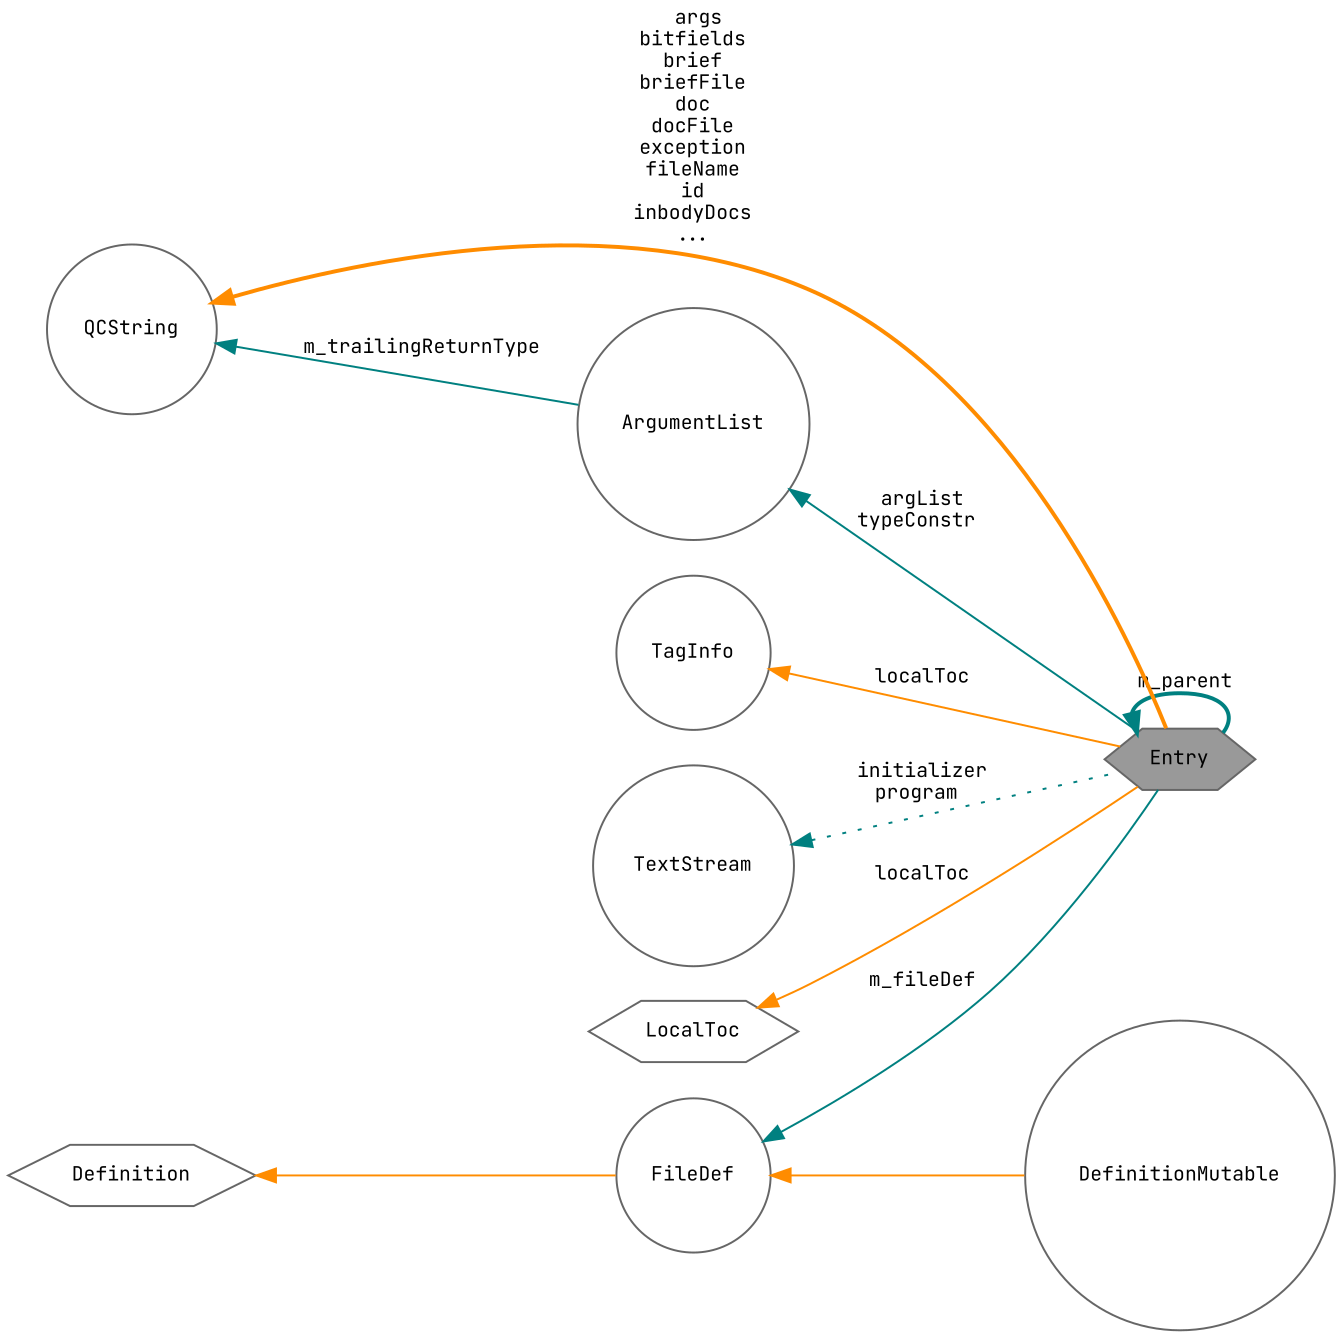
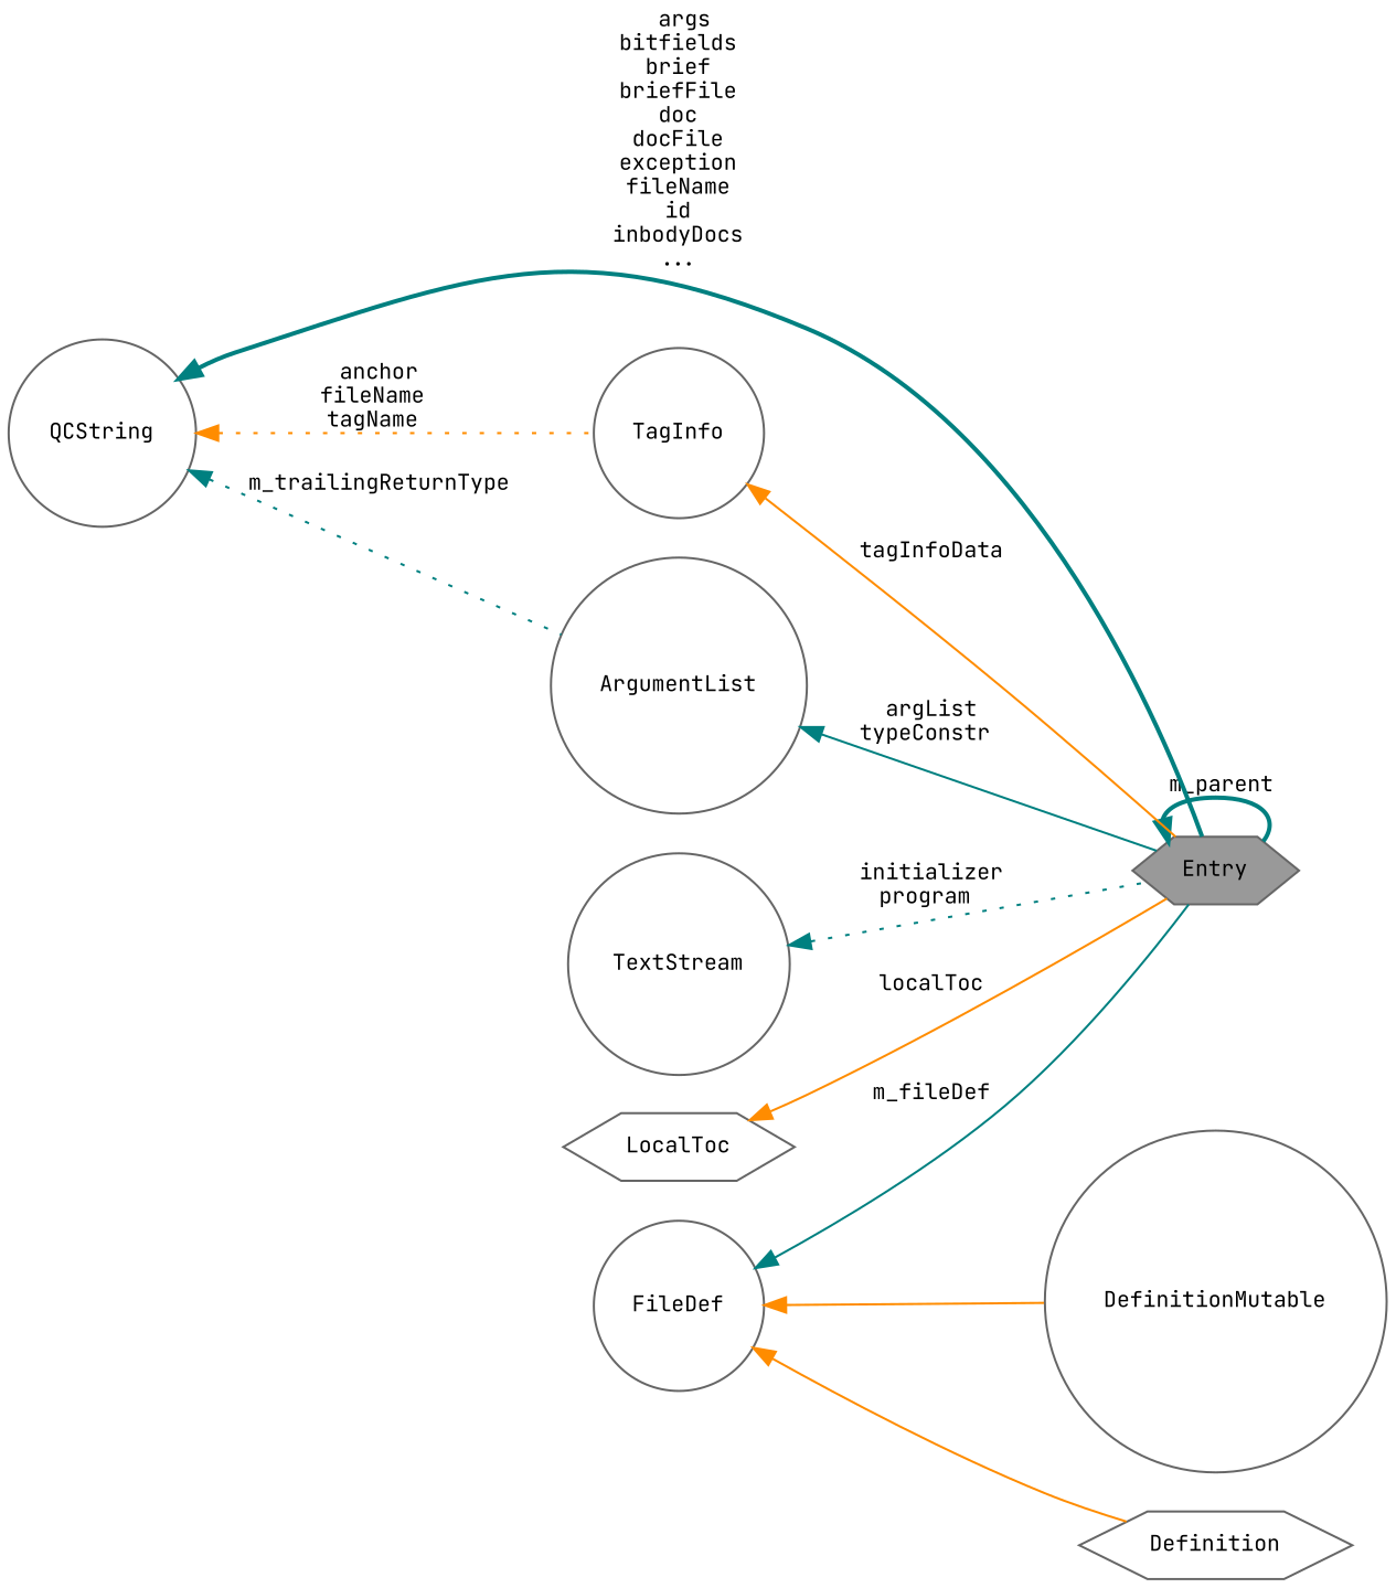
  digraph {
    fontname="JetBrains Mono"
    rankdir=LR
    node [color=gray40 fillcolor=white fontname="JetBrains Mono" fontsize=10 shape=circle style=filled]
    edge [color=darkorange dir=back fontname="JetBrains Mono" fontsize=10 labelfontname=Helvetica labelfontsize=10 style=solid]
    n1 [fillcolor=grey60 fontcolor=black height=0.2 label=Entry shape=hexagon width=0.4]
    n2 [height=0.2 label=QCString width=0.4]
    n3 [height=0.2 label=TagInfo width=0.4]
    n4 [height=0.2 label=ArgumentList width=0.4]
    n5 [height=0.2 label=TextStream width=0.4]
    n6 [height=0.2 label=LocalToc shape=hexagon width=0.4]
    n7 [height=0.2 label=FileDef width=0.4]
    n8 [height=0.2 label=DefinitionMutable width=0.4]
    n9 [height=0.2 label=Definition shape=hexagon width=0.4]
    n1 -> n1 [color=teal label=" m_parent" style=bold]
-   n2 -> n1 [label=" args\nbitfields\nbrief\nbriefFile\ndoc\ndocFile\nexception\nfileName\nid\ninbodyDocs\n..." style=bold]
-   n2 -> n4 [color=teal label=" m_trailingReturnType"]
-   n3 -> n1 [label=" localToc"]
+   n2 -> n1 [color=teal label=" args\nbitfields\nbrief\nbriefFile\ndoc\ndocFile\nexception\nfileName\nid\ninbodyDocs\n..." style=bold]
+   n2 -> n3 [label=" anchor\nfileName\ntagName" style=dotted]
+   n2 -> n4 [color=teal label=" m_trailingReturnType" style=dotted]
+   n3 -> n1 [label=" tagInfoData"]
    n4 -> n1 [color=teal label=" argList\ntypeConstr"]
    n5 -> n1 [color=teal label=" initializer\nprogram" style=dotted]
    n6 -> n1 [label=" localToc"]
    n7 -> n1 [color=teal label=" m_fileDef"]
    n7 -> n8
-   n9 -> n7
+   n7 -> n9
  }
